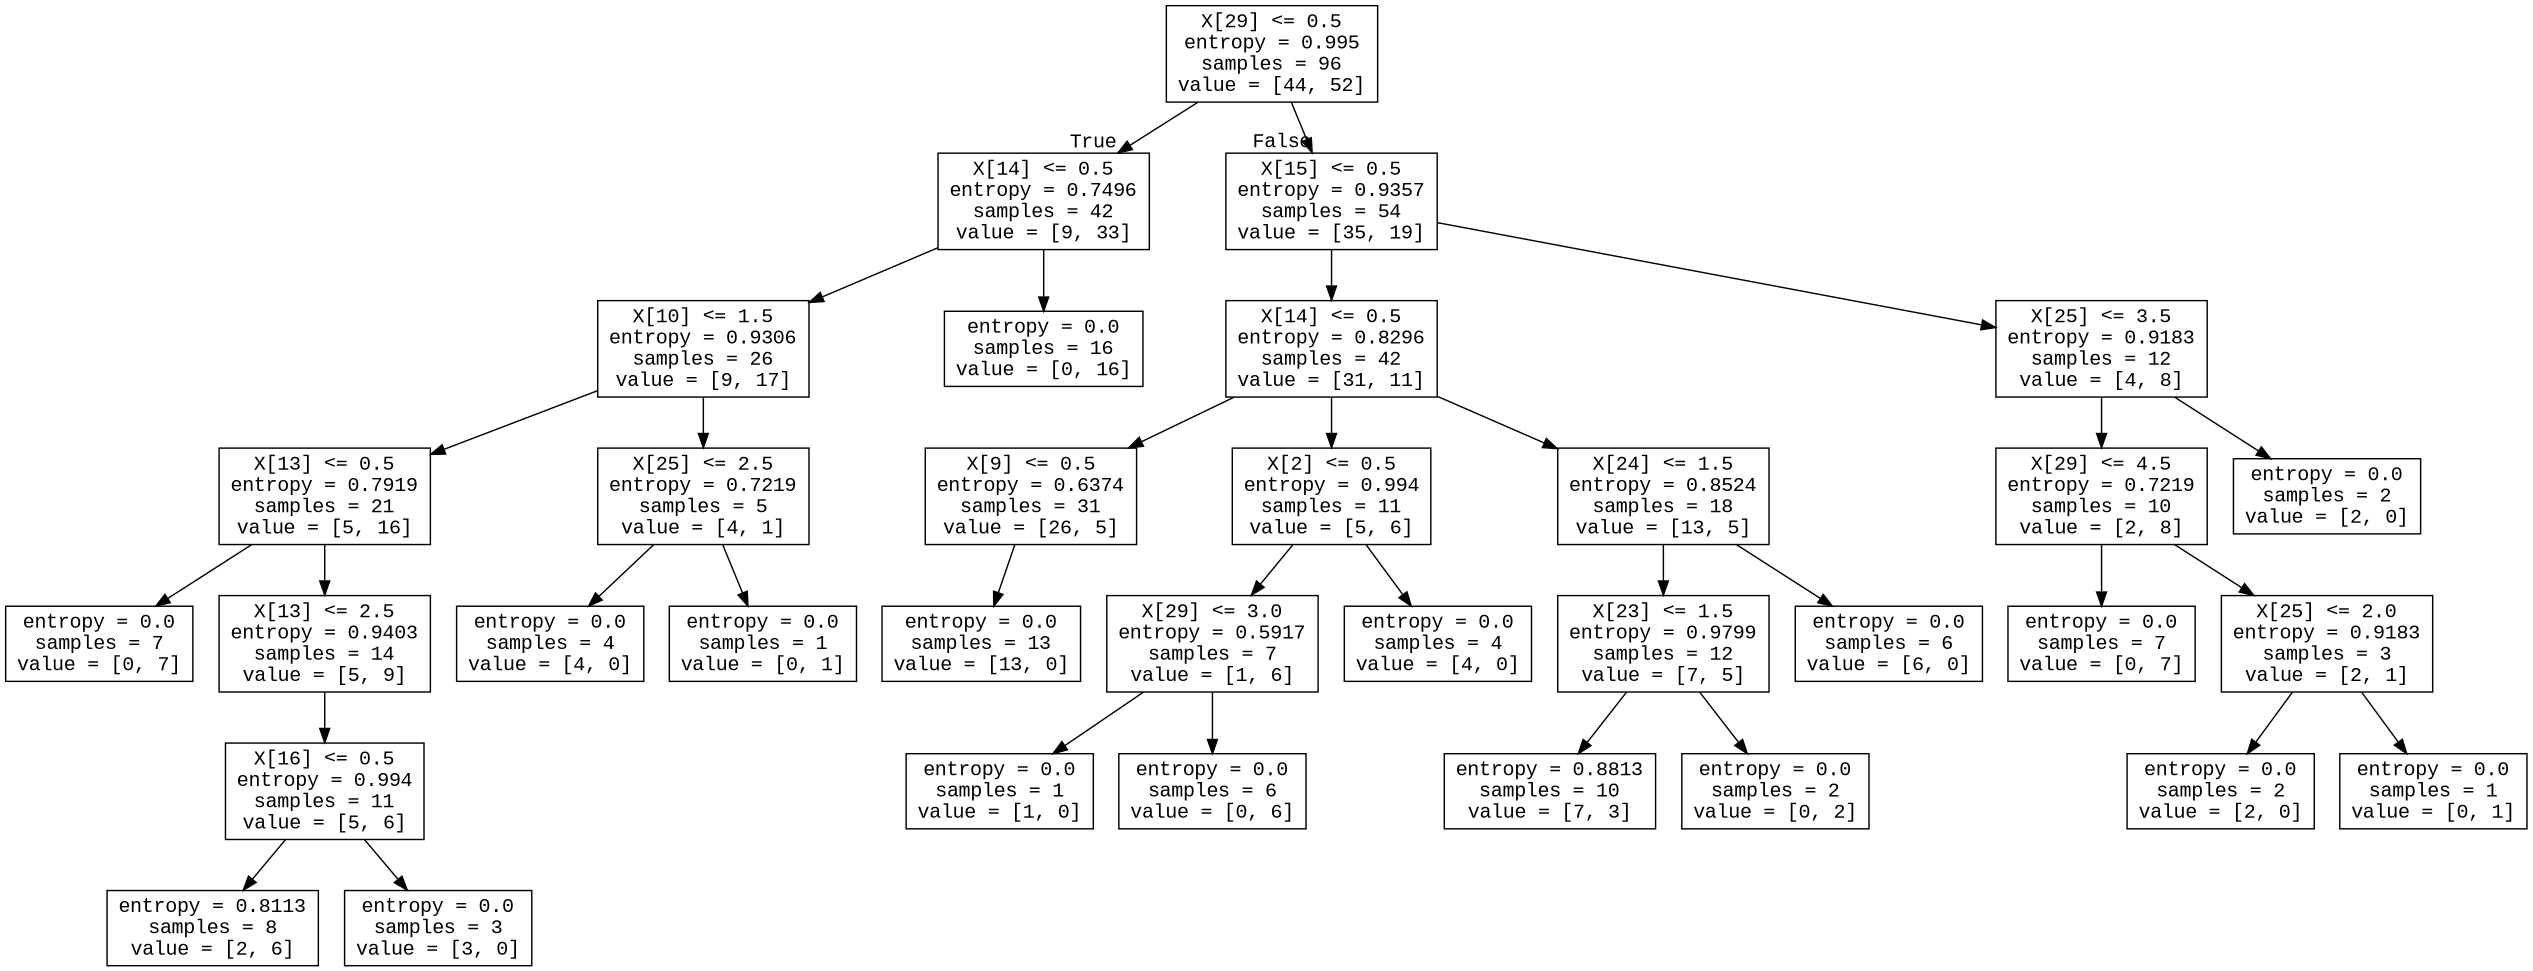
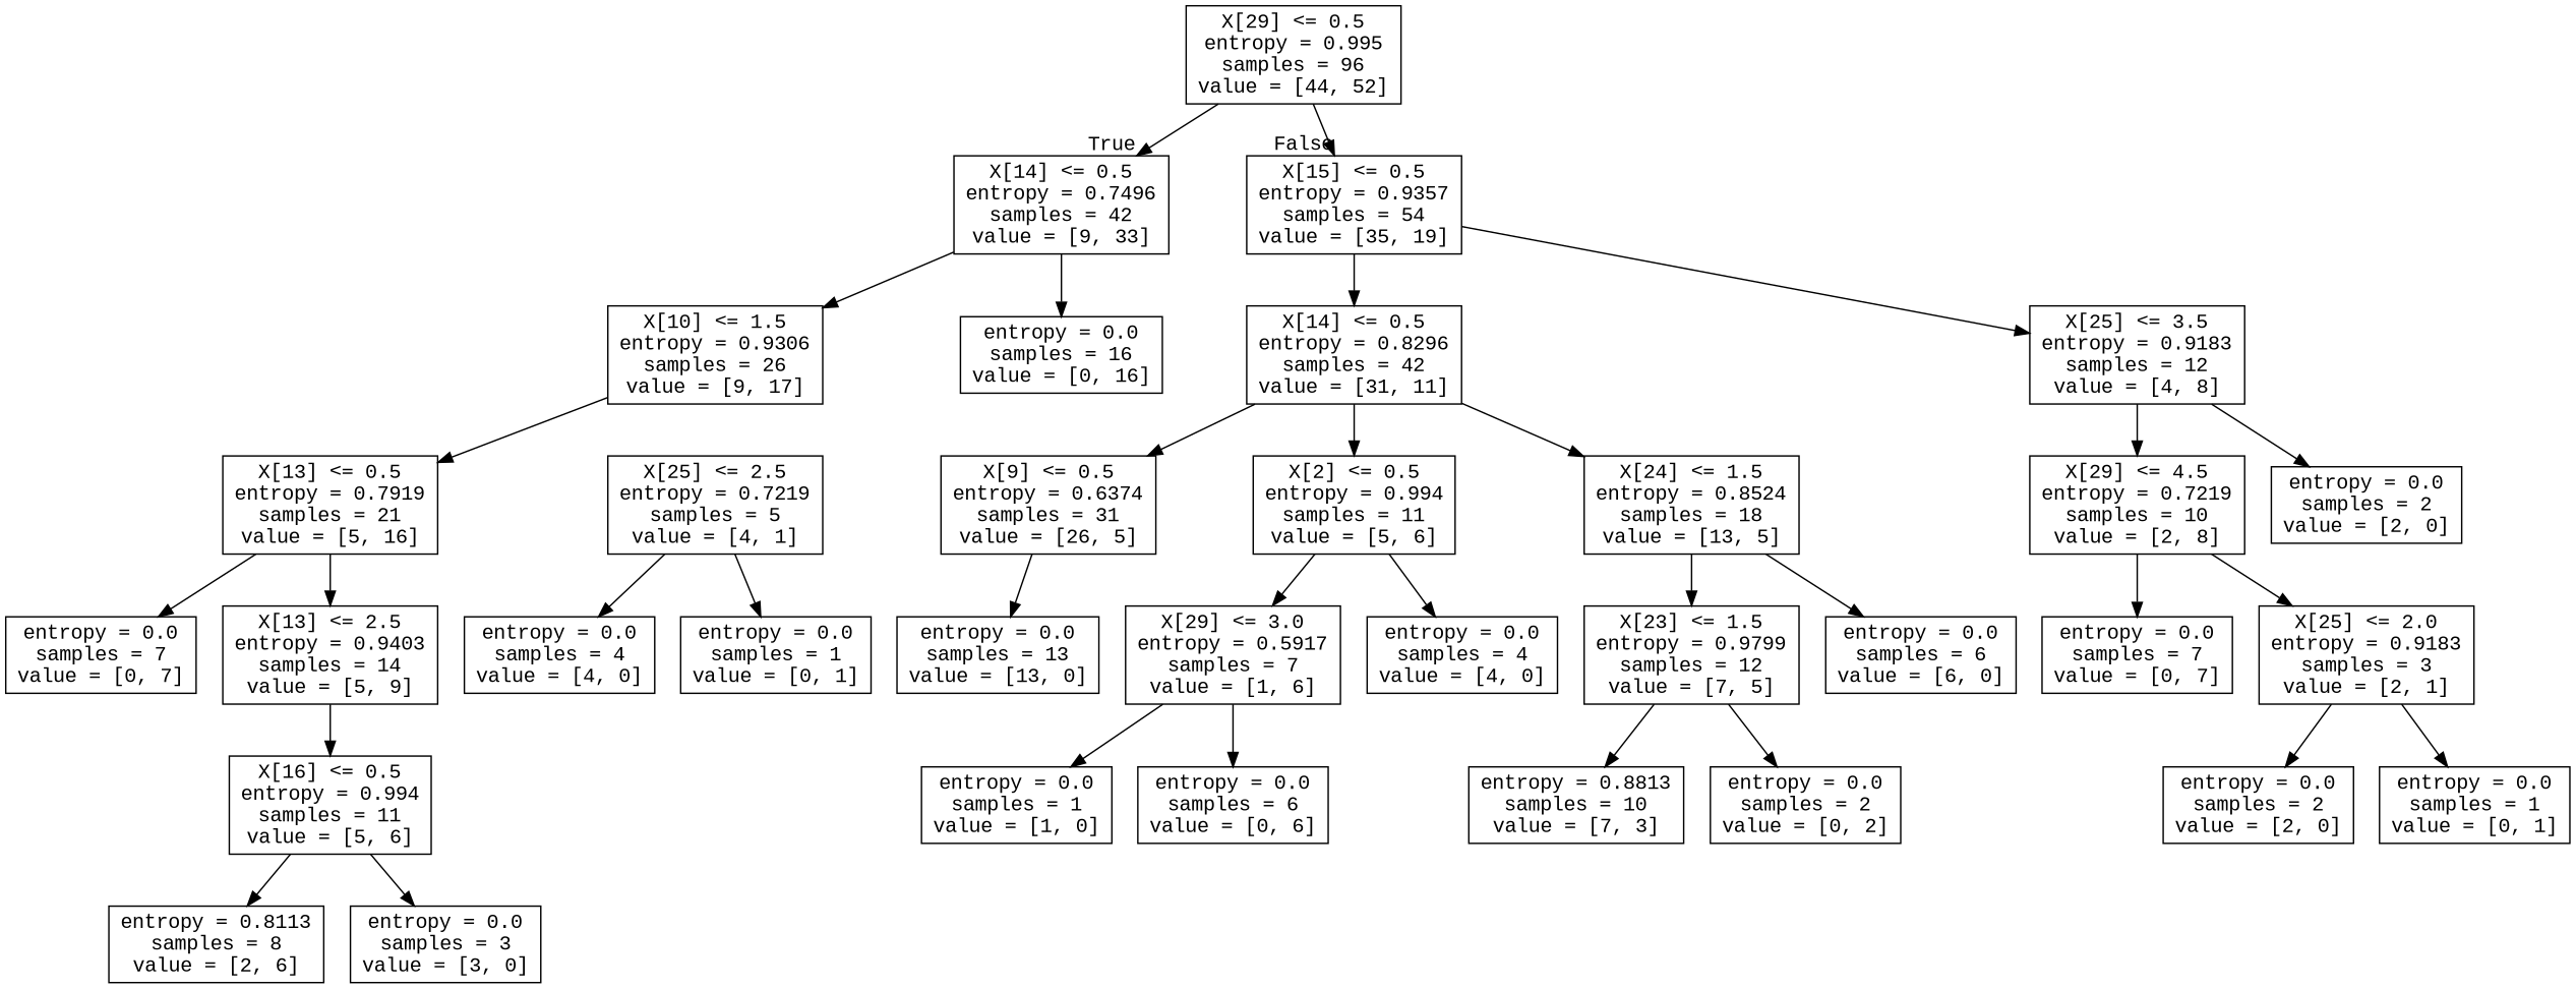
  digraph {
    fontname="Liberation Mono"
    node [fontname="Liberation Mono" shape=box]
    edge [fontname="Liberation Mono"]
    n1 [label="X[29] <= 0.5\nentropy = 0.995\nsamples = 96\nvalue = [44, 52]"]
    n2 [label="X[14] <= 0.5\nentropy = 0.7496\nsamples = 42\nvalue = [9, 33]"]
    n3 [label="X[15] <= 0.5\nentropy = 0.9357\nsamples = 54\nvalue = [35, 19]"]
    n4 [label="X[10] <= 1.5\nentropy = 0.9306\nsamples = 26\nvalue = [9, 17]"]
    n5 [label="entropy = 0.0\nsamples = 16\nvalue = [0, 16]"]
    n6 [label="X[14] <= 0.5\nentropy = 0.8296\nsamples = 42\nvalue = [31, 11]"]
    n7 [label="X[25] <= 3.5\nentropy = 0.9183\nsamples = 12\nvalue = [4, 8]"]
    n8 [label="X[13] <= 0.5\nentropy = 0.7919\nsamples = 21\nvalue = [5, 16]"]
    n9 [label="X[25] <= 2.5\nentropy = 0.7219\nsamples = 5\nvalue = [4, 1]"]
    n10 [label="entropy = 0.0\nsamples = 7\nvalue = [0, 7]"]
    n11 [label="X[13] <= 2.5\nentropy = 0.9403\nsamples = 14\nvalue = [5, 9]"]
    n12 [label="entropy = 0.0\nsamples = 4\nvalue = [4, 0]"]
    n13 [label="entropy = 0.0\nsamples = 1\nvalue = [0, 1]"]
    n14 [label="X[16] <= 0.5\nentropy = 0.994\nsamples = 11\nvalue = [5, 6]"]
    n15 [label="entropy = 0.8113\nsamples = 8\nvalue = [2, 6]"]
    n16 [label="entropy = 0.0\nsamples = 3\nvalue = [3, 0]"]
    n17 [label="X[9] <= 0.5\nentropy = 0.6374\nsamples = 31\nvalue = [26, 5]"]
    n18 [label="X[2] <= 0.5\nentropy = 0.994\nsamples = 11\nvalue = [5, 6]"]
    n19 [label="X[24] <= 1.5\nentropy = 0.8524\nsamples = 18\nvalue = [13, 5]"]
    n20 [label="X[29] <= 4.5\nentropy = 0.7219\nsamples = 10\nvalue = [2, 8]"]
    n21 [label="entropy = 0.0\nsamples = 2\nvalue = [2, 0]"]
    n22 [label="entropy = 0.0\nsamples = 13\nvalue = [13, 0]"]
    n23 [label="X[29] <= 3.0\nentropy = 0.5917\nsamples = 7\nvalue = [1, 6]"]
    n24 [label="entropy = 0.0\nsamples = 4\nvalue = [4, 0]"]
    n25 [label="X[23] <= 1.5\nentropy = 0.9799\nsamples = 12\nvalue = [7, 5]"]
    n26 [label="entropy = 0.0\nsamples = 6\nvalue = [6, 0]"]
    n27 [label="entropy = 0.8813\nsamples = 10\nvalue = [7, 3]"]
    n28 [label="entropy = 0.0\nsamples = 2\nvalue = [0, 2]"]
    n29 [label="entropy = 0.0\nsamples = 1\nvalue = [1, 0]"]
    n30 [label="entropy = 0.0\nsamples = 6\nvalue = [0, 6]"]
    n31 [label="entropy = 0.0\nsamples = 7\nvalue = [0, 7]"]
    n32 [label="X[25] <= 2.0\nentropy = 0.9183\nsamples = 3\nvalue = [2, 1]"]
    n33 [label="entropy = 0.0\nsamples = 2\nvalue = [2, 0]"]
    n34 [label="entropy = 0.0\nsamples = 1\nvalue = [0, 1]"]
    n1 -> n2 [headlabel=True labelangle=45 labeldistance=2.5]
    n1 -> n3 [headlabel=False labelangle=-45 labeldistance=2.5]
    n2 -> n4
    n2 -> n5
    n3 -> n6
    n3 -> n7
    n4 -> n8
-   n4 -> n9
    n6 -> n17
    n6 -> n18
    n6 -> n19
    n7 -> n20
    n7 -> n21
    n8 -> n10
    n8 -> n11
    n9 -> n12
    n9 -> n13
    n11 -> n14
    n14 -> n15
    n14 -> n16
    n17 -> n22
    n18 -> n23
    n18 -> n24
    n19 -> n25
    n19 -> n26
    n20 -> n31
    n20 -> n32
    n23 -> n29
    n23 -> n30
    n25 -> n27
    n25 -> n28
    n32 -> n33
    n32 -> n34
  }
